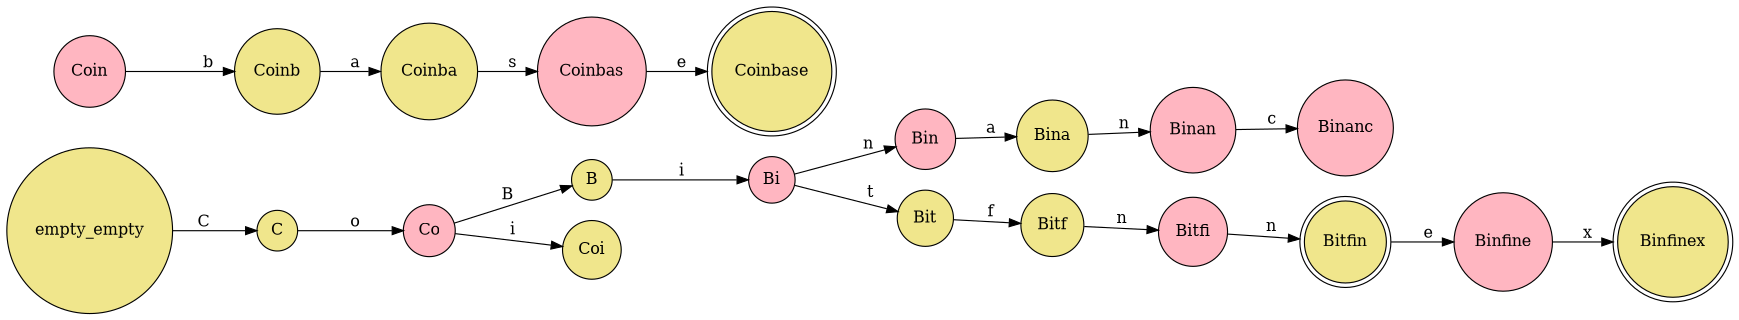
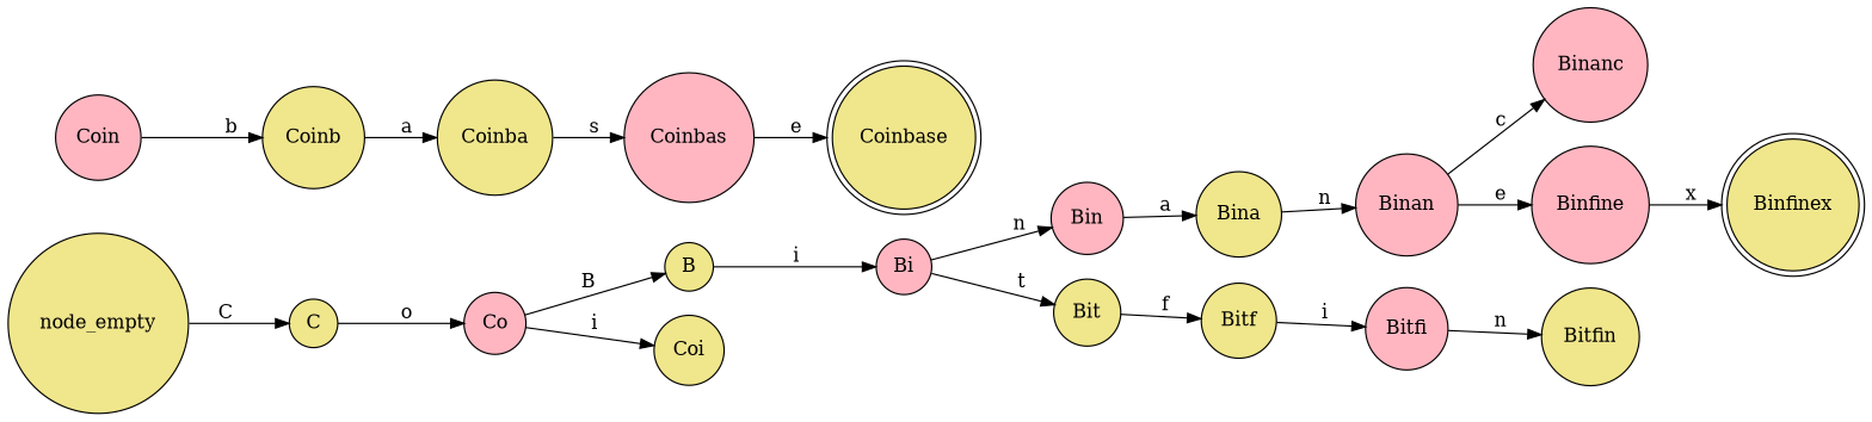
  digraph {
    rankdir=LR
    node [fillcolor=khaki shape=circle style=filled]
    edge [dir=forward]
    n1 [label=C]
-   node_empty [label=empty_empty]
+   node_empty
    n3 [label=B]
    n4 [fillcolor=lightpink label=Bi]
    n5 [fillcolor=lightpink label=Co]
    n6 [fillcolor=lightpink label=Bin]
    n7 [label=Bit]
    n8 [label=Bina]
    n9 [label=Bitf]
    n10 [fillcolor=lightpink label=Binan]
    n11 [fillcolor=lightpink label=Bitfi]
    n12 [fillcolor=lightpink label=Binanc]
-   n13 [label=Bitfin shape=doublecircle]
+   n13 [label=Bitfin]
    n14 [fillcolor=lightpink label=Binfine]
    n15 [label=Binfinex shape=doublecircle]
    n16 [label=Coi]
    n17 [fillcolor=lightpink label=Coin]
    n18 [label=Coinb]
    n19 [label=Coinba]
    n20 [fillcolor=lightpink label=Coinbas]
    n21 [label=Coinbase shape=doublecircle]
    n1 -> n5 [label="  o"]
    node_empty -> n1 [label=C]
    n3 -> n4 [label="  i"]
    n4 -> n6 [label=" n"]
    n4 -> n7 [label="  t"]
    n5 -> n3 [label=B]
    n5 -> n16 [label="  i"]
    n6 -> n8 [label="  a"]
    n7 -> n9 [label="  f"]
    n8 -> n10 [label="  n"]
-   n9 -> n11 [label=" n"]
+   n9 -> n11 [label="  i"]
    n10 -> n12 [label="  c"]
    n11 -> n13 [label="  n"]
-   n13 -> n14 [label="  e"]
+   n10 -> n14 [label="  e"]
    n14 -> n15 [label="  x"]
    n17 -> n18 [label="  b"]
    n18 -> n19 [label="  a"]
    n19 -> n20 [label="  s"]
    n20 -> n21 [label="  e"]
  }
